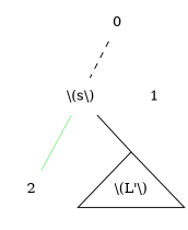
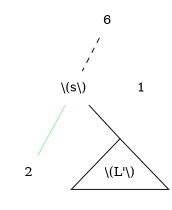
  graph {
    splines=false
    node [shape=none]
-   0
+   0 [label=6]
    n2 [label="\\(s\\)"]
    1
    2
    n5 [height=1 label="\\(L'\\)" shape=triangle]
    0 -- n2 [style=dashed]
    0 -- 1 [style=invis]
    n2 -- 2 [color=lightgreen]
    n2 -- n5 [headport=n]
  }
